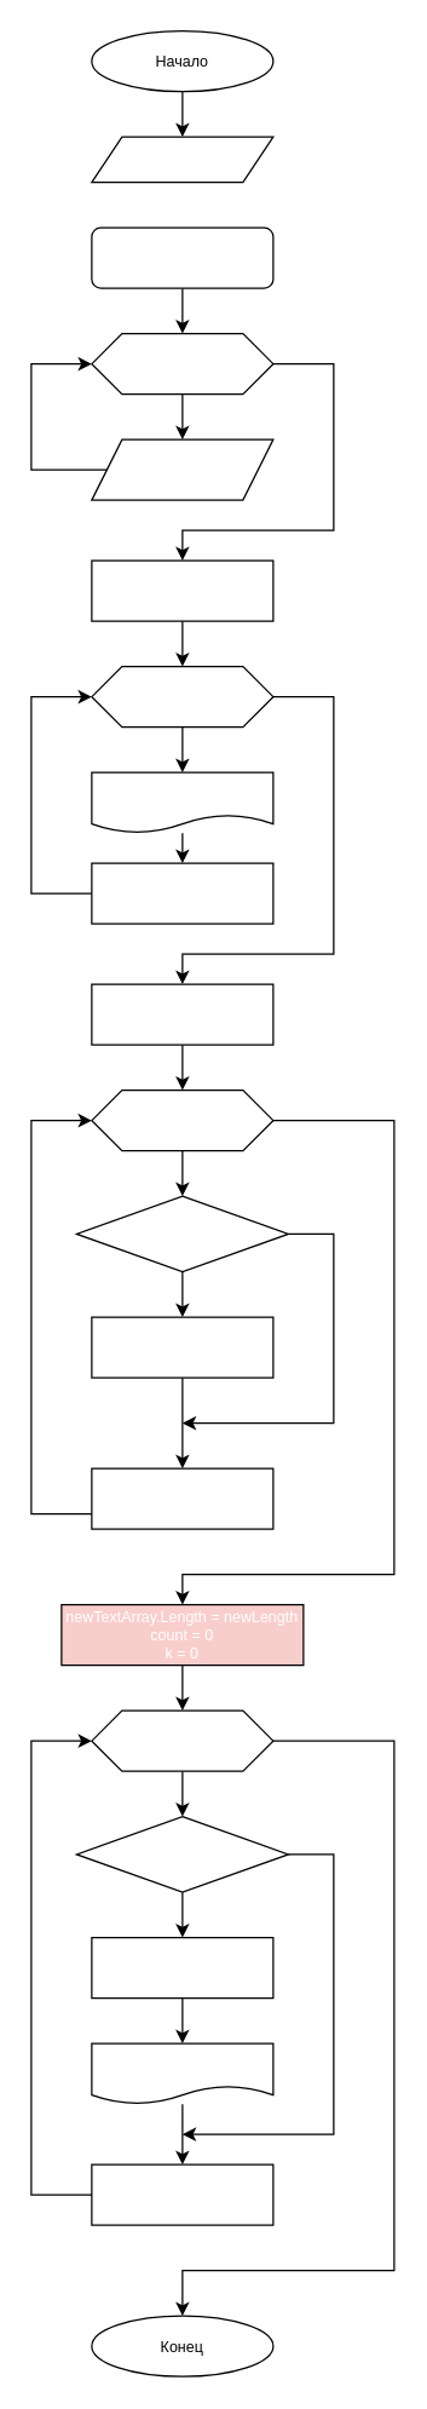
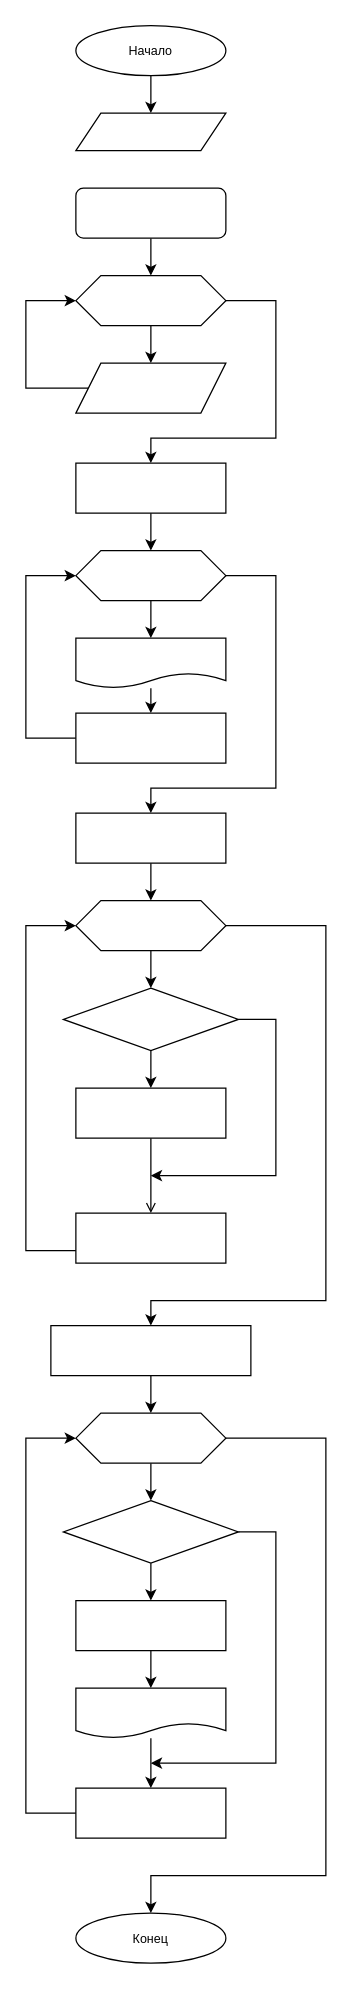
  <mxCell id="0" />
  <mxCell id="1" parent="0" />
  <mxCell id="2" style="edgeStyle=none;html=1;entryX=0.5;entryY=0;entryDx=0;entryDy=0;fontSize=10;fontColor=#FFFFFF;rounded=0;" parent="1" source="3" target="4" edge="1"><mxGeometry relative="1" as="geometry" /></mxCell>
  <mxCell id="3" value="&lt;font style=&quot;font-size: 10px&quot;&gt;Начало&lt;/font&gt;" style="ellipse;whiteSpace=wrap;html=1;rounded=0;" parent="1" vertex="1"><mxGeometry x="60" y="20" width="120" height="40" as="geometry" /></mxCell>
  <mxCell id="4" value="&lt;span style=&quot;font-family: &amp;#34;consolas&amp;#34; , &amp;#34;courier new&amp;#34; , monospace&quot;&gt;&lt;font style=&quot;font-size: 10px&quot;&gt;length&lt;/font&gt;&lt;/span&gt;" style="shape=parallelogram;perimeter=parallelogramPerimeter;whiteSpace=wrap;html=1;fixedSize=1;labelBackgroundColor=none;fontSize=10;fontColor=#FFFFFF;rounded=0;" parent="1" vertex="1"><mxGeometry x="60" y="90" width="120" height="30" as="geometry" /></mxCell>
  <mxCell id="5" value="" style="edgeStyle=none;html=1;fontSize=10;fontColor=#FFFFFF;rounded=0;" parent="1" source="6" edge="1"><mxGeometry relative="1" as="geometry"><mxPoint x="120" y="220" as="targetPoint" /></mxGeometry></mxCell>
  <mxCell id="6" value="textArray.Length = length&lt;br&gt;i = 0" style="whiteSpace=wrap;html=1;labelBackgroundColor=none;fontSize=10;fontColor=#FFFFFF;rounded=1;" parent="1" vertex="1"><mxGeometry x="60" y="150" width="120" height="40" as="geometry" /></mxCell>
  <mxCell id="7" style="edgeStyle=none;html=1;entryX=0;entryY=0.5;entryDx=0;entryDy=0;fontSize=10;fontColor=#FFFFFF;rounded=0;" parent="1" source="8" edge="1"><mxGeometry relative="1" as="geometry"><Array as="points"><mxPoint x="20" y="310" /><mxPoint x="20" y="240" /></Array><mxPoint x="60" y="240" as="targetPoint" /></mxGeometry></mxCell>
  <mxCell id="8" value="&lt;span&gt;textArray[i]&lt;br&gt;i++&lt;br&gt;&lt;/span&gt;" style="shape=parallelogram;perimeter=parallelogramPerimeter;whiteSpace=wrap;html=1;fixedSize=1;labelBackgroundColor=none;fontSize=10;fontColor=#FFFFFF;rounded=0;" parent="1" vertex="1"><mxGeometry x="60" y="290" width="120" height="40" as="geometry" /></mxCell>
  <mxCell id="9" value="" style="endArrow=classic;html=1;fontSize=10;fontColor=#FFFFFF;exitX=1;exitY=0.5;exitDx=0;exitDy=0;rounded=0;" parent="1" edge="1"><mxGeometry relative="1" as="geometry"><mxPoint x="180" y="240" as="sourcePoint" /><mxPoint x="120" y="370" as="targetPoint" /><Array as="points"><mxPoint x="220" y="240" /><mxPoint x="220" y="350" /><mxPoint x="120" y="350" /></Array></mxGeometry></mxCell>
  <mxCell id="10" value="false" style="edgeLabel;resizable=0;html=1;align=center;verticalAlign=middle;labelBackgroundColor=none;fontSize=10;fontColor=#FFFFFF;rounded=0;" parent="9" connectable="0" vertex="1"><mxGeometry relative="1" as="geometry"><mxPoint x="-20" y="-115" as="offset" /></mxGeometry></mxCell>
  <mxCell id="11" value="" style="endArrow=classic;html=1;fontSize=10;fontColor=#FFFFFF;exitX=0.5;exitY=1;exitDx=0;exitDy=0;entryX=0.5;entryY=0;entryDx=0;entryDy=0;rounded=0;" parent="1" target="8" edge="1"><mxGeometry relative="1" as="geometry"><mxPoint x="120" y="260" as="sourcePoint" /><mxPoint x="210" y="270" as="targetPoint" /></mxGeometry></mxCell>
  <mxCell id="12" value="true" style="edgeLabel;resizable=0;html=1;align=center;verticalAlign=middle;labelBackgroundColor=none;fontSize=10;fontColor=#FFFFFF;rounded=0;" parent="11" connectable="0" vertex="1"><mxGeometry relative="1" as="geometry"><mxPoint x="10" as="offset" /></mxGeometry></mxCell>
  <mxCell id="13" style="edgeStyle=none;html=1;entryX=0;entryY=0.5;entryDx=0;entryDy=0;fontSize=10;fontColor=#FFFFFF;exitX=0;exitY=0.5;exitDx=0;exitDy=0;rounded=0;" parent="1" source="54" edge="1"><mxGeometry relative="1" as="geometry"><mxPoint x="70" y="530" as="sourcePoint" /><Array as="points"><mxPoint x="20" y="590" /><mxPoint x="20" y="460" /></Array><mxPoint x="60" y="460" as="targetPoint" /></mxGeometry></mxCell>
  <mxCell id="14" value="" style="endArrow=classic;html=1;fontSize=10;fontColor=#FFFFFF;exitX=1;exitY=0.5;exitDx=0;exitDy=0;rounded=0;" parent="1" edge="1"><mxGeometry relative="1" as="geometry"><mxPoint x="180" y="460" as="sourcePoint" /><mxPoint x="120" y="650" as="targetPoint" /><Array as="points"><mxPoint x="220" y="460" /><mxPoint x="220" y="630" /><mxPoint x="120" y="630" /></Array></mxGeometry></mxCell>
  <mxCell id="15" value="false" style="edgeLabel;resizable=0;html=1;align=center;verticalAlign=middle;labelBackgroundColor=none;fontSize=10;fontColor=#FFFFFF;rounded=0;" parent="14" connectable="0" vertex="1"><mxGeometry relative="1" as="geometry"><mxPoint x="-20" y="-135" as="offset" /></mxGeometry></mxCell>
  <mxCell id="16" value="" style="endArrow=classic;html=1;fontSize=10;fontColor=#FFFFFF;exitX=0.5;exitY=1;exitDx=0;exitDy=0;entryX=0.5;entryY=0;entryDx=0;entryDy=0;rounded=0;" parent="1" edge="1"><mxGeometry relative="1" as="geometry"><mxPoint x="120" y="480" as="sourcePoint" /><mxPoint x="120" y="510" as="targetPoint" /></mxGeometry></mxCell>
  <mxCell id="17" value="true" style="edgeLabel;resizable=0;html=1;align=center;verticalAlign=middle;labelBackgroundColor=none;fontSize=10;fontColor=#FFFFFF;rounded=0;" parent="16" connectable="0" vertex="1"><mxGeometry relative="1" as="geometry"><mxPoint x="10" as="offset" /></mxGeometry></mxCell>
  <mxCell id="18" value="" style="edgeStyle=none;html=1;fontSize=10;fontColor=#FFFFFF;rounded=0;" parent="1" source="19" target="54" edge="1"><mxGeometry relative="1" as="geometry" /></mxCell>
  <mxCell id="19" value="&lt;span&gt;textArray[l]&lt;/span&gt;" style="shape=document;whiteSpace=wrap;html=1;boundedLbl=1;labelBackgroundColor=none;fontSize=10;fontColor=#FFFFFF;rounded=0;" parent="1" vertex="1"><mxGeometry x="60" y="510" width="120" height="40" as="geometry" /></mxCell>
  <mxCell id="20" value="" style="edgeStyle=none;html=1;fontSize=10;fontColor=#FFFFFF;rounded=0;" parent="1" source="21" edge="1"><mxGeometry relative="1" as="geometry"><Array as="points"><mxPoint x="120" y="430" /></Array><mxPoint x="120" y="440" as="targetPoint" /></mxGeometry></mxCell>
  <mxCell id="21" value="&lt;span&gt;l = 0&lt;/span&gt;" style="rounded=0;whiteSpace=wrap;html=1;labelBackgroundColor=none;fontSize=10;fontColor=#FFFFFF;" parent="1" vertex="1"><mxGeometry x="60" y="370" width="120" height="40" as="geometry" /></mxCell>
  <mxCell id="22" value="" style="endArrow=classic;html=1;fontSize=10;fontColor=#FFFFFF;exitX=1;exitY=0.5;exitDx=0;exitDy=0;rounded=0;" parent="1" edge="1"><mxGeometry relative="1" as="geometry"><mxPoint x="180" y="740" as="sourcePoint" /><mxPoint x="120" y="1060" as="targetPoint" /><Array as="points"><mxPoint x="260" y="740" /><mxPoint x="260" y="1040" /><mxPoint x="120" y="1040" /></Array></mxGeometry></mxCell>
  <mxCell id="23" value="" style="endArrow=classic;html=1;fontSize=10;fontColor=#FFFFFF;exitX=0.5;exitY=1;exitDx=0;exitDy=0;entryX=0.5;entryY=0;entryDx=0;entryDy=0;rounded=0;" parent="1" edge="1"><mxGeometry relative="1" as="geometry"><mxPoint x="120" y="760" as="sourcePoint" /><mxPoint x="120" y="790" as="targetPoint" /></mxGeometry></mxCell>
  <mxCell id="24" value="true" style="edgeLabel;resizable=0;html=1;align=center;verticalAlign=middle;labelBackgroundColor=none;fontSize=10;fontColor=#FFFFFF;rounded=0;" parent="23" connectable="0" vertex="1"><mxGeometry relative="1" as="geometry"><mxPoint x="10" as="offset" /></mxGeometry></mxCell>
  <mxCell id="25" value="" style="edgeStyle=none;html=1;fontSize=10;fontColor=#FFFFFF;rounded=0;" parent="1" source="26" edge="1"><mxGeometry relative="1" as="geometry"><Array as="points"><mxPoint x="120" y="710" /></Array><mxPoint x="120" y="720" as="targetPoint" /></mxGeometry></mxCell>
  <mxCell id="26" value="&lt;span&gt;newLength = 0&lt;br&gt;j = 0&lt;br&gt;&lt;/span&gt;" style="rounded=0;whiteSpace=wrap;html=1;labelBackgroundColor=none;fontSize=10;fontColor=#FFFFFF;" parent="1" vertex="1"><mxGeometry x="60" y="650" width="120" height="40" as="geometry" /></mxCell>
  <mxCell id="27" value="length[j].Length &amp;lt;= 3" style="rhombus;whiteSpace=wrap;html=1;labelBackgroundColor=none;fontSize=10;fontColor=#FFFFFF;rounded=0;" parent="1" vertex="1"><mxGeometry x="50" y="790" width="140" height="50" as="geometry" /></mxCell>
  <mxCell id="28" value="" style="endArrow=classic;html=1;fontSize=10;fontColor=#FFFFFF;exitX=0.5;exitY=1;exitDx=0;exitDy=0;rounded=0;" parent="1" source="27" edge="1"><mxGeometry relative="1" as="geometry"><mxPoint x="80" y="880" as="sourcePoint" /><mxPoint x="120" y="870" as="targetPoint" /></mxGeometry></mxCell>
  <mxCell id="29" value="true" style="edgeLabel;resizable=0;html=1;align=center;verticalAlign=middle;labelBackgroundColor=none;fontSize=10;fontColor=#FFFFFF;rounded=0;" parent="28" connectable="0" vertex="1"><mxGeometry relative="1" as="geometry"><mxPoint x="10" as="offset" /></mxGeometry></mxCell>
- <mxCell id="30" value="" style="edgeStyle=none;html=1;fontSize=10;fontColor=#FFFFFF;rounded=0;" parent="1" source="31" target="34" edge="1"><mxGeometry relative="1" as="geometry" /></mxCell>
+ <mxCell id="30" value="" style="edgeStyle=none;html=1;fontSize=10;fontColor=#FFFFFF;rounded=0;endArrow=open;" parent="1" source="31" target="34" edge="1"><mxGeometry relative="1" as="geometry" /></mxCell>
  <mxCell id="31" value="&lt;span&gt;newLength++&lt;br&gt;&lt;/span&gt;" style="rounded=0;whiteSpace=wrap;html=1;labelBackgroundColor=none;fontSize=10;fontColor=#FFFFFF;" parent="1" vertex="1"><mxGeometry x="60" y="870" width="120" height="40" as="geometry" /></mxCell>
  <mxCell id="32" value="" style="endArrow=classic;html=1;fontSize=10;fontColor=#FFFFFF;exitX=1;exitY=0.5;exitDx=0;exitDy=0;rounded=0;" parent="1" source="27" edge="1"><mxGeometry relative="1" as="geometry"><mxPoint x="260" y="890" as="sourcePoint" /><mxPoint x="120" y="940" as="targetPoint" /><Array as="points"><mxPoint x="220" y="815" /><mxPoint x="220" y="940" /></Array></mxGeometry></mxCell>
  <mxCell id="33" value="false" style="edgeLabel;resizable=0;html=1;align=center;verticalAlign=middle;labelBackgroundColor=none;fontSize=10;fontColor=#FFFFFF;rounded=0;" parent="32" connectable="0" vertex="1"><mxGeometry relative="1" as="geometry"><mxPoint x="-30" y="-112" as="offset" /></mxGeometry></mxCell>
  <mxCell id="34" value="&lt;span&gt;j++&lt;br&gt;&lt;/span&gt;" style="rounded=0;whiteSpace=wrap;html=1;labelBackgroundColor=none;fontSize=10;fontColor=#FFFFFF;" parent="1" vertex="1"><mxGeometry x="60" y="970" width="120" height="40" as="geometry" /></mxCell>
  <mxCell id="35" value="" style="endArrow=classic;html=1;fontSize=10;fontColor=#FFFFFF;entryX=0;entryY=0.5;entryDx=0;entryDy=0;exitX=0;exitY=0.75;exitDx=0;exitDy=0;rounded=0;" parent="1" source="34" edge="1"><mxGeometry relative="1" as="geometry"><mxPoint x="-30" y="1000" as="sourcePoint" /><mxPoint x="60" y="740" as="targetPoint" /><Array as="points"><mxPoint x="20" y="1000" /><mxPoint x="20" y="740" /></Array></mxGeometry></mxCell>
  <mxCell id="36" value="false" style="edgeLabel;resizable=0;html=1;align=center;verticalAlign=middle;labelBackgroundColor=none;fontSize=10;fontColor=#FFFFFF;rounded=0;" parent="1" connectable="0" vertex="1"><mxGeometry x="200" y="730.003" as="geometry" /></mxCell>
  <mxCell id="37" value="" style="endArrow=classic;html=1;fontSize=10;fontColor=#FFFFFF;exitX=1;exitY=0.5;exitDx=0;exitDy=0;rounded=0;" parent="1" edge="1"><mxGeometry relative="1" as="geometry"><mxPoint x="180" y="1150" as="sourcePoint" /><mxPoint x="120" y="1530" as="targetPoint" /><Array as="points"><mxPoint x="260" y="1150" /><mxPoint x="260" y="1500" /><mxPoint x="120" y="1500" /></Array></mxGeometry></mxCell>
  <mxCell id="38" value="" style="endArrow=classic;html=1;fontSize=10;fontColor=#FFFFFF;exitX=0.5;exitY=1;exitDx=0;exitDy=0;entryX=0.5;entryY=0;entryDx=0;entryDy=0;rounded=0;" parent="1" edge="1"><mxGeometry relative="1" as="geometry"><mxPoint x="120" as="sourcePoint" y="1170" /><mxPoint x="120" y="1200" as="targetPoint" /></mxGeometry></mxCell>
  <mxCell id="39" value="true" style="edgeLabel;resizable=0;html=1;align=center;verticalAlign=middle;labelBackgroundColor=none;fontSize=10;fontColor=#FFFFFF;rounded=0;" parent="38" connectable="0" vertex="1"><mxGeometry relative="1" as="geometry"><mxPoint x="10" as="offset" /></mxGeometry></mxCell>
  <mxCell id="40" value="textArray[k].Length &amp;lt;= 3" style="rhombus;whiteSpace=wrap;html=1;labelBackgroundColor=none;fontSize=10;fontColor=#FFFFFF;rounded=0;" parent="1" vertex="1"><mxGeometry x="50" y="1200" width="140" height="50" as="geometry" /></mxCell>
  <mxCell id="41" value="" style="endArrow=classic;html=1;fontSize=10;fontColor=#FFFFFF;exitX=0.5;exitY=1;exitDx=0;exitDy=0;rounded=0;" parent="1" source="40" edge="1"><mxGeometry relative="1" as="geometry"><mxPoint x="80" y="1290" as="sourcePoint" /><mxPoint x="120" y="1280" as="targetPoint" /></mxGeometry></mxCell>
  <mxCell id="42" value="true" style="edgeLabel;resizable=0;html=1;align=center;verticalAlign=middle;labelBackgroundColor=none;fontSize=10;fontColor=#FFFFFF;rounded=0;" parent="41" connectable="0" vertex="1"><mxGeometry relative="1" as="geometry"><mxPoint x="10" as="offset" /></mxGeometry></mxCell>
  <mxCell id="43" value="" style="edgeStyle=none;html=1;fontSize=10;fontColor=#FFFFFF;rounded=0;" parent="1" source="44" target="53" edge="1"><mxGeometry relative="1" as="geometry" /></mxCell>
  <mxCell id="44" value="newTextArray[count] = textArray[k]&lt;span&gt;&lt;br&gt;&lt;/span&gt;" style="rounded=0;whiteSpace=wrap;html=1;labelBackgroundColor=none;fontSize=10;fontColor=#FFFFFF;" parent="1" vertex="1"><mxGeometry x="60" y="1280" width="120" height="40" as="geometry" /></mxCell>
  <mxCell id="45" value="" style="endArrow=classic;html=1;fontSize=10;fontColor=#FFFFFF;exitX=1;exitY=0.5;exitDx=0;exitDy=0;rounded=0;" parent="1" source="40" edge="1"><mxGeometry relative="1" as="geometry"><mxPoint x="260" y="1300" as="sourcePoint" /><mxPoint x="120" y="1410" as="targetPoint" /><Array as="points"><mxPoint x="220" y="1225" /><mxPoint x="220" y="1410" /><mxPoint x="170" y="1410" /></Array></mxGeometry></mxCell>
  <mxCell id="46" value="false" style="edgeLabel;resizable=0;html=1;align=center;verticalAlign=middle;labelBackgroundColor=none;fontSize=10;fontColor=#FFFFFF;rounded=0;" parent="45" connectable="0" vertex="1"><mxGeometry relative="1" as="geometry"><mxPoint x="-22" y="-141" as="offset" /></mxGeometry></mxCell>
  <mxCell id="47" value="&lt;span&gt;k++&lt;br&gt;&lt;/span&gt;" style="rounded=0;whiteSpace=wrap;html=1;labelBackgroundColor=none;fontSize=10;fontColor=#FFFFFF;" parent="1" vertex="1"><mxGeometry x="60" y="1430" width="120" height="40" as="geometry" /></mxCell>
  <mxCell id="48" value="" style="endArrow=classic;html=1;fontSize=10;fontColor=#FFFFFF;entryX=0;entryY=0.5;entryDx=0;entryDy=0;exitX=0;exitY=0.5;exitDx=0;exitDy=0;rounded=0;" parent="1" source="47" edge="1"><mxGeometry relative="1" as="geometry"><mxPoint x="-30" y="1410" as="sourcePoint" /><mxPoint x="60" y="1150" as="targetPoint" /><Array as="points"><mxPoint x="20" y="1450" /><mxPoint x="20" y="1150" /></Array></mxGeometry></mxCell>
  <mxCell id="49" value="false" style="edgeLabel;resizable=0;html=1;align=center;verticalAlign=middle;labelBackgroundColor=none;fontSize=10;fontColor=#FFFFFF;rounded=0;" parent="1" connectable="0" vertex="1"><mxGeometry x="200" y="1140.003" as="geometry" /></mxCell>
  <mxCell id="50" value="" style="edgeStyle=none;html=1;fontSize=10;fontColor=#FFFFFF;rounded=0;" parent="1" source="51" edge="1"><mxGeometry relative="1" as="geometry"><mxPoint x="120" y="1130" as="targetPoint" /></mxGeometry></mxCell>
- <mxCell id="51" value="newTextArray.Length = newLength&lt;br&gt;count = 0&lt;br&gt;k = 0" style="rounded=0;whiteSpace=wrap;html=1;labelBackgroundColor=none;fontSize=10;fontColor=#FFFFFF;fillColor=#f8cecc;" parent="1" vertex="1"><mxGeometry x="40" y="1060" width="160" height="40" as="geometry" /></mxCell>
+ <mxCell id="51" value="newTextArray.Length = newLength&lt;br&gt;count = 0&lt;br&gt;k = 0" style="rounded=0;whiteSpace=wrap;html=1;labelBackgroundColor=none;fontSize=10;fontColor=#FFFFFF;" parent="1" vertex="1"><mxGeometry x="40" y="1060" width="160" height="40" as="geometry" /></mxCell>
  <mxCell id="52" value="" style="edgeStyle=none;html=1;fontSize=10;fontColor=#FFFFFF;rounded=0;" parent="1" source="53" target="47" edge="1"><mxGeometry relative="1" as="geometry" /></mxCell>
  <mxCell id="53" value="&lt;span&gt;newTextArray[count]&lt;/span&gt;" style="shape=document;whiteSpace=wrap;html=1;boundedLbl=1;labelBackgroundColor=none;fontSize=10;fontColor=#FFFFFF;rounded=0;" parent="1" vertex="1"><mxGeometry x="60" y="1350" width="120" height="40" as="geometry" /></mxCell>
  <mxCell id="54" value="l++" style="whiteSpace=wrap;html=1;fontSize=10;fontColor=#FFFFFF;labelBackgroundColor=none;rounded=0;" parent="1" vertex="1"><mxGeometry x="60" y="570" width="120" height="40" as="geometry" /></mxCell>
  <mxCell id="55" value="&lt;span style=&quot;font-size: 10px&quot;&gt;Конец&lt;/span&gt;" style="ellipse;whiteSpace=wrap;html=1;rounded=0;" parent="1" vertex="1"><mxGeometry x="60" y="1530" width="120" height="40" as="geometry" /></mxCell>
  <mxCell id="56" value="&lt;span style=&quot;color: rgb(255 , 255 , 255) ; font-size: 10px&quot;&gt;i &amp;lt;&amp;nbsp; length&lt;/span&gt;" style="shape=hexagon;perimeter=hexagonPerimeter2;whiteSpace=wrap;html=1;fixedSize=1;" vertex="1" parent="1"><mxGeometry x="60" y="220" width="120" height="40" as="geometry" /></mxCell>
  <mxCell id="57" value="&lt;span style=&quot;color: rgb(255 , 255 , 255) ; font-size: 10px&quot;&gt;k &amp;lt;&amp;nbsp; length&lt;/span&gt;" style="shape=hexagon;perimeter=hexagonPerimeter2;whiteSpace=wrap;html=1;fixedSize=1;" vertex="1" parent="1"><mxGeometry x="60" y="1130" width="120" height="40" as="geometry" /></mxCell>
  <mxCell id="58" value="&lt;span style=&quot;color: rgb(255 , 255 , 255) ; font-size: 10px&quot;&gt;l &amp;lt;&amp;nbsp; length&lt;/span&gt;" style="shape=hexagon;perimeter=hexagonPerimeter2;whiteSpace=wrap;html=1;fixedSize=1;" vertex="1" parent="1"><mxGeometry x="60" y="440" width="120" height="40" as="geometry" /></mxCell>
  <mxCell id="59" value="&lt;span style=&quot;color: rgb(255 , 255 , 255) ; font-size: 10px&quot;&gt;j &amp;lt;&amp;nbsp; length&lt;/span&gt;" style="shape=hexagon;perimeter=hexagonPerimeter2;whiteSpace=wrap;html=1;fixedSize=1;" vertex="1" parent="1"><mxGeometry x="60" y="720" width="120" height="40" as="geometry" /></mxCell>
